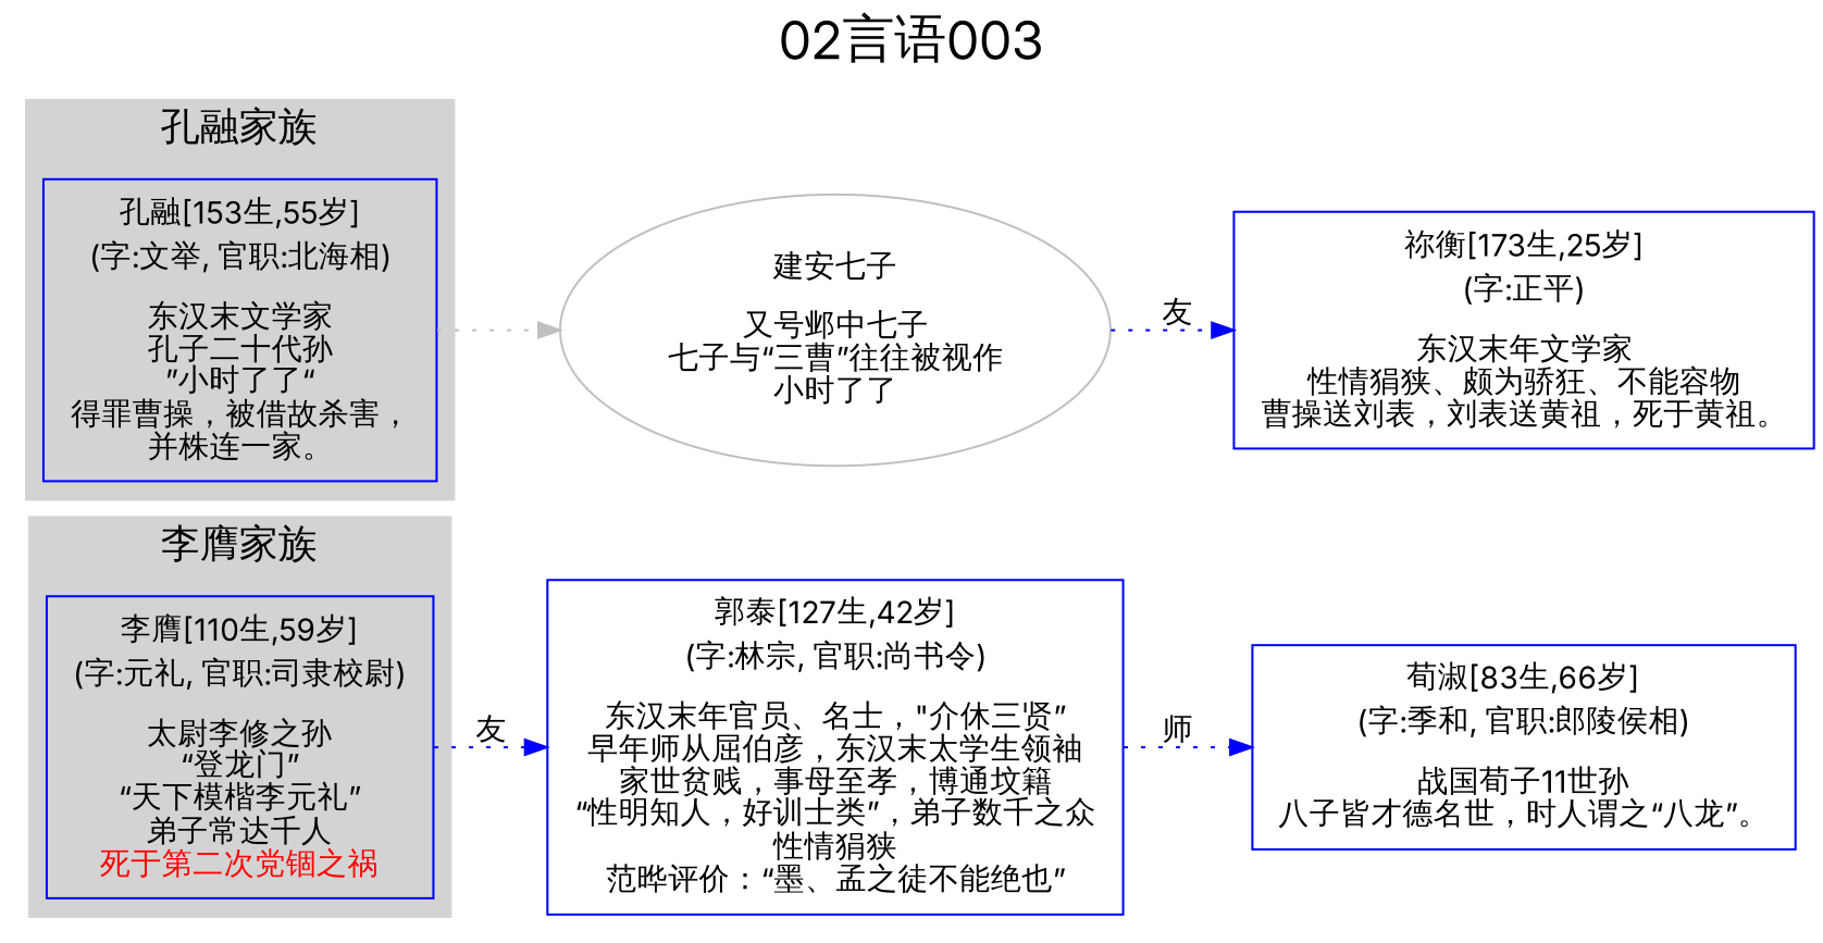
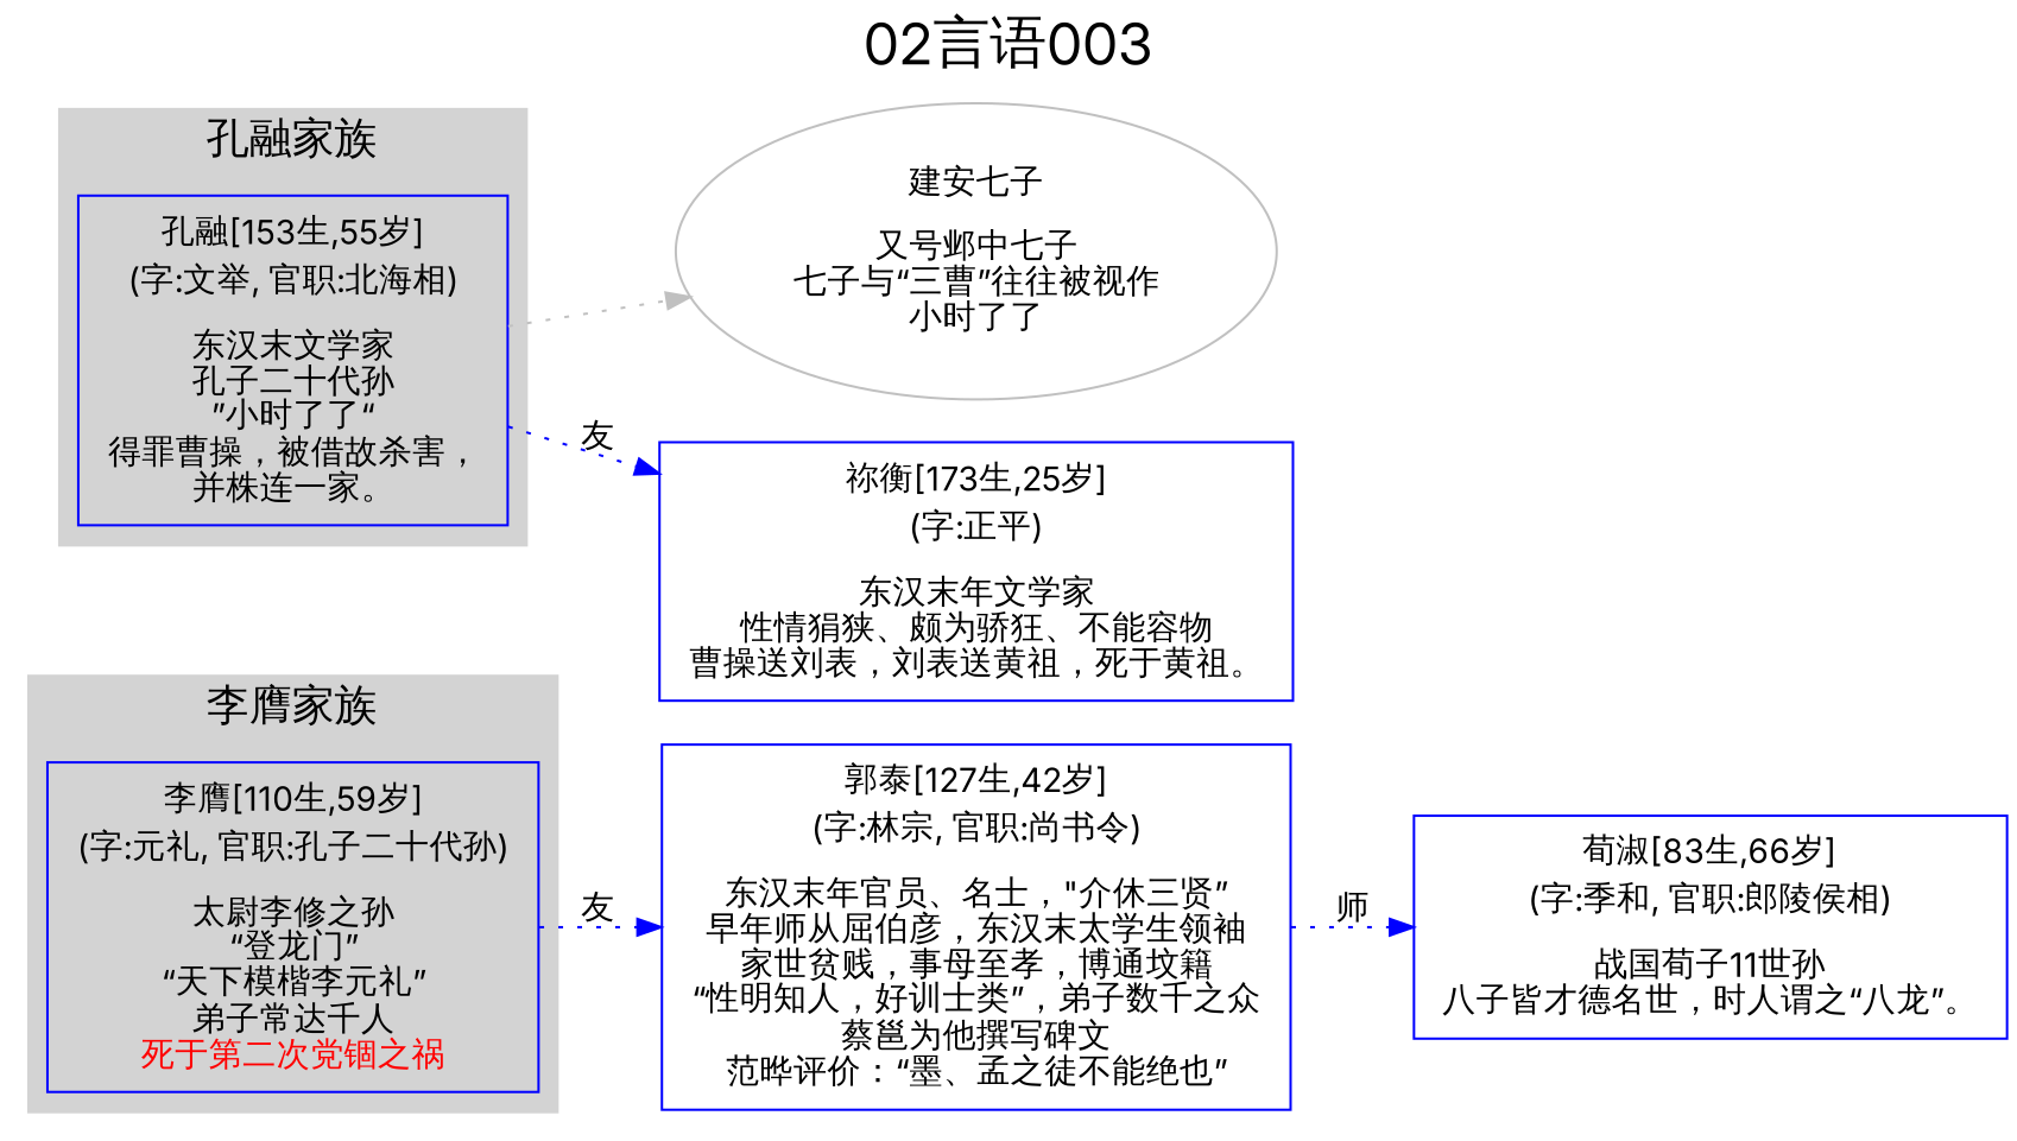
  digraph {
    color=lightgrey
    fontname=Inter
    fontsize=24
    label="02言语003"
    labelloc=t
    rankdir=LR
    ranksep=0.5
    style=filled
    node [color=blue fontname=Inter shape=box]
    edge [color=blue fontname=Inter style=dotted]
-   n1 [label=<<table border="0" cellborder="0"><tr><td>李膺[110生,59岁]</td></tr><tr><td>(字:元礼, 官职:司隶校尉)</td></tr><tr><td></td></tr><tr><td>太尉李修之孙<br/>“登龙门”<br/>“天下模楷李元礼”<br/>弟子常达千人<br/><font color = 'red'>死于第二次党锢之祸<br/></font></td></tr></table>>]
+   n1 [label=<<table border="0" cellborder="0"><tr><td>李膺[110生,59岁]</td></tr><tr><td>(字:元礼, 官职:孔子二十代孙)</td></tr><tr><td></td></tr><tr><td>太尉李修之孙<br/>“登龙门”<br/>“天下模楷李元礼”<br/>弟子常达千人<br/><font color = 'red'>死于第二次党锢之祸<br/></font></td></tr></table>>]
    n2 [label=<<table border="0" cellborder="0"><tr><td>孔融[153生,55岁]</td></tr><tr><td>(字:文举, 官职:北海相)</td></tr><tr><td></td></tr><tr><td>东汉末文学家<br/>孔子二十代孙<br/>”小时了了“<br/>得罪曹操，被借故杀害，<br/>并株连一家。<br/></td></tr></table>>]
-   n3 [label=<<table border="0" cellborder="0"><tr><td>郭泰[127生,42岁]</td></tr><tr><td>(字:林宗, 官职:尚书令)</td></tr><tr><td></td></tr><tr><td>东汉末年官员、名士，"介休三贤”<br/>早年师从屈伯彦，东汉末太学生领袖<br/>家世贫贱，事母至孝，博通坟籍<br/>“性明知人，好训士类”，弟子数千之众<br/>性情狷狭<br/>范晔评价：“墨、孟之徒不能绝也”<br/></td></tr></table>>]
+   n3 [label=<<table border="0" cellborder="0"><tr><td>郭泰[127生,42岁]</td></tr><tr><td>(字:林宗, 官职:尚书令)</td></tr><tr><td></td></tr><tr><td>东汉末年官员、名士，"介休三贤”<br/>早年师从屈伯彦，东汉末太学生领袖<br/>家世贫贱，事母至孝，博通坟籍<br/>“性明知人，好训士类”，弟子数千之众<br/>蔡邕为他撰写碑文<br/>范晔评价：“墨、孟之徒不能绝也”<br/></td></tr></table>>]
    n4 [color=gray label=<<table border="0" cellborder="0"><tr><td>建安七子</td></tr><tr><td></td></tr><tr><td>又号邺中七子<br/>七子与“三曹”往往被视作<br/>小时了了<br/></td></tr></table>> shape=ellipse]
    n5 [label=<<table border="0" cellborder="0"><tr><td>祢衡[173生,25岁]</td></tr><tr><td>(字:正平)</td></tr><tr><td></td></tr><tr><td>东汉末年文学家<br/>性情狷狭、颇为骄狂、不能容物<br/>曹操送刘表，刘表送黄祖，死于黄祖。<br/></td></tr></table>>]
    n6 [label=<<table border="0" cellborder="0"><tr><td>荀淑[83生,66岁]</td></tr><tr><td>(字:季和, 官职:郎陵侯相)</td></tr><tr><td></td></tr><tr><td>战国荀子11世孙<br/>八子皆才德名世，时人谓之“八龙”。<br/></td></tr></table>>]
    subgraph cluster_1 {
      fontsize=18
      label="李膺家族"
      n1
    }
    subgraph cluster_2 {
      fontsize=18
      label="孔融家族"
      n2
    }
    n1 -> n3 [label="友"]
    n2 -> n4 [color=gray]
-   n4 -> n5 [label="友"]
+   n2 -> n5 [label="友"]
    n3 -> n6 [label="师"]
  }
